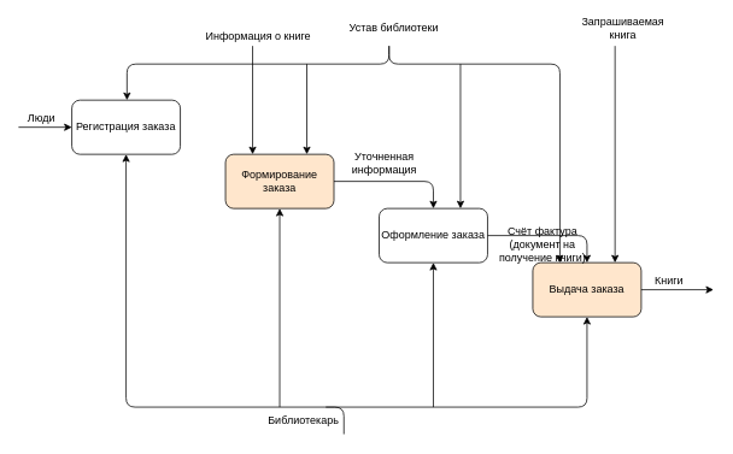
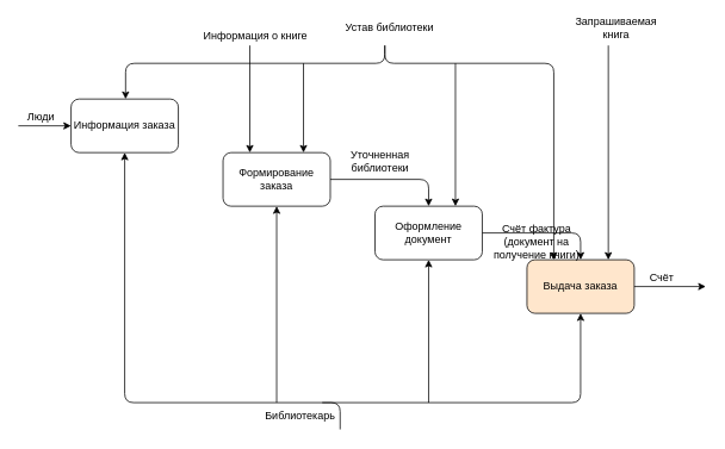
  <mxCell id="0" />
  <mxCell id="1" parent="0" />
- <mxCell id="2" value="Регистрация заказа" style="rounded=1;whiteSpace=wrap;html=1;" vertex="1" parent="1"><mxGeometry x="79" y="110" width="120" height="60" as="geometry" /></mxCell>
- <mxCell id="3" value="Формирование заказа" style="rounded=1;whiteSpace=wrap;html=1;fillColor=#ffe6cc;" vertex="1" parent="1"><mxGeometry x="249" y="170" width="120" height="60" as="geometry" /></mxCell>
- <mxCell id="4" value="Оформление заказа" style="rounded=1;whiteSpace=wrap;html=1;" vertex="1" parent="1"><mxGeometry x="419" y="230" width="120" height="60" as="geometry" /></mxCell>
+ <mxCell id="2" value="Информация заказа" style="rounded=1;whiteSpace=wrap;html=1;" vertex="1" parent="1"><mxGeometry x="79" y="110" width="120" height="60" as="geometry" /></mxCell>
+ <mxCell id="3" value="Формирование заказа" style="rounded=1;whiteSpace=wrap;html=1;" vertex="1" parent="1"><mxGeometry x="249" y="170" width="120" height="60" as="geometry" /></mxCell>
+ <mxCell id="4" value="Оформление документ" style="rounded=1;whiteSpace=wrap;html=1;" vertex="1" parent="1"><mxGeometry x="419" y="230" width="120" height="60" as="geometry" /></mxCell>
  <mxCell id="5" value="Выдача заказа" style="rounded=1;whiteSpace=wrap;html=1;fillColor=#ffe6cc;" vertex="1" parent="1"><mxGeometry x="589" y="290" width="120" height="60" as="geometry" /></mxCell>
  <mxCell id="6" value="" style="endArrow=classic;html=1;exitX=1;exitY=0.5;exitDx=0;exitDy=0;entryX=0.5;entryY=0;entryDx=0;entryDy=0;" edge="1" parent="1"><mxGeometry width="50" height="50" relative="1" as="geometry"><mxPoint x="369" y="200" as="sourcePoint" /><mxPoint x="479" y="230" as="targetPoint" /><Array as="points"><mxPoint x="479" y="200" /></Array></mxGeometry></mxCell>
  <mxCell id="7" value="" style="endArrow=classic;html=1;exitX=1;exitY=0.5;exitDx=0;exitDy=0;entryX=0.5;entryY=0;entryDx=0;entryDy=0;" edge="1" parent="1"><mxGeometry width="50" height="50" relative="1" as="geometry"><mxPoint x="539" y="260" as="sourcePoint" /><mxPoint x="649" y="290" as="targetPoint" /><Array as="points"><mxPoint x="649" y="260" /></Array></mxGeometry></mxCell>
  <mxCell id="8" value="" style="endArrow=classic;html=1;entryX=0;entryY=0.5;entryDx=0;entryDy=0;" edge="1" parent="1" target="2"><mxGeometry width="50" height="50" relative="1" as="geometry"><mxPoint x="20" y="140" as="sourcePoint" /><mxPoint x="400" y="200" as="targetPoint" /></mxGeometry></mxCell>
  <mxCell id="9" value="Люди" style="text;html=1;align=center;verticalAlign=middle;resizable=0;points=[];autosize=1;" vertex="1" parent="1"><mxGeometry x="20" y="120" width="50" height="20" as="geometry" /></mxCell>
  <mxCell id="10" value="" style="endArrow=classic;html=1;entryX=0.5;entryY=1;entryDx=0;entryDy=0;" edge="1" parent="1" target="2"><mxGeometry width="50" height="50" relative="1" as="geometry"><mxPoint x="380" y="480" as="sourcePoint" /><mxPoint x="190" y="220" as="targetPoint" /><Array as="points"><mxPoint x="380" y="450" /><mxPoint x="139" y="450" /></Array></mxGeometry></mxCell>
  <mxCell id="11" value="" style="endArrow=classic;html=1;entryX=0.5;entryY=1;entryDx=0;entryDy=0;" edge="1" parent="1" target="5"><mxGeometry width="50" height="50" relative="1" as="geometry"><mxPoint x="360" y="450" as="sourcePoint" /><mxPoint x="640" y="400" as="targetPoint" /><Array as="points"><mxPoint x="649" y="450" /></Array></mxGeometry></mxCell>
  <mxCell id="12" value="" style="endArrow=classic;html=1;entryX=0.5;entryY=1;entryDx=0;entryDy=0;" edge="1" parent="1" target="3"><mxGeometry width="50" height="50" relative="1" as="geometry"><mxPoint x="309" y="450" as="sourcePoint" /><mxPoint x="400" y="430" as="targetPoint" /></mxGeometry></mxCell>
  <mxCell id="13" value="" style="endArrow=classic;html=1;entryX=0.5;entryY=1;entryDx=0;entryDy=0;" edge="1" parent="1" target="4"><mxGeometry width="50" height="50" relative="1" as="geometry"><mxPoint x="479" y="450" as="sourcePoint" /><mxPoint x="400" y="430" as="targetPoint" /></mxGeometry></mxCell>
  <mxCell id="14" value="Библиотекарь&lt;br&gt;" style="text;html=1;align=center;verticalAlign=middle;resizable=0;points=[];autosize=1;" vertex="1" parent="1"><mxGeometry x="290" y="455" width="90" height="20" as="geometry" /></mxCell>
  <mxCell id="15" value="Счёт фактура (документ на получение книги)" style="text;html=1;strokeColor=none;fillColor=none;align=center;verticalAlign=middle;whiteSpace=wrap;rounded=0;" vertex="1" parent="1"><mxGeometry x="550" y="260" width="100" height="20" as="geometry" /></mxCell>
- <mxCell id="16" value="Уточненная информация" style="text;html=1;strokeColor=none;fillColor=none;align=center;verticalAlign=middle;whiteSpace=wrap;rounded=0;" vertex="1" parent="1"><mxGeometry x="380" y="170" width="90" height="20" as="geometry" /></mxCell>
+ <mxCell id="16" value="Уточненная библиотеки" style="text;html=1;strokeColor=none;fillColor=none;align=center;verticalAlign=middle;whiteSpace=wrap;rounded=0;" vertex="1" parent="1"><mxGeometry x="380" y="170" width="90" height="20" as="geometry" /></mxCell>
  <mxCell id="17" value="" style="endArrow=classic;html=1;" edge="1" parent="1"><mxGeometry width="50" height="50" relative="1" as="geometry"><mxPoint x="709" y="320" as="sourcePoint" /><mxPoint x="789" y="320" as="targetPoint" /></mxGeometry></mxCell>
- <mxCell id="18" value="Книги" style="text;html=1;strokeColor=none;fillColor=none;align=center;verticalAlign=middle;whiteSpace=wrap;rounded=0;" vertex="1" parent="1"><mxGeometry x="720" y="300" width="40" height="20" as="geometry" /></mxCell>
+ <mxCell id="18" value="Счёт" style="text;html=1;strokeColor=none;fillColor=none;align=center;verticalAlign=middle;whiteSpace=wrap;rounded=0;" vertex="1" parent="1"><mxGeometry x="720" y="300" width="40" height="20" as="geometry" /></mxCell>
  <mxCell id="19" value="" style="endArrow=classic;html=1;entryX=0.25;entryY=0;entryDx=0;entryDy=0;" edge="1" parent="1" target="3"><mxGeometry width="50" height="50" relative="1" as="geometry"><mxPoint x="279" y="50" as="sourcePoint" /><mxPoint x="400" y="220" as="targetPoint" /></mxGeometry></mxCell>
  <mxCell id="20" value="" style="endArrow=classic;html=1;entryX=0.25;entryY=0;entryDx=0;entryDy=0;" edge="1" parent="1"><mxGeometry width="50" height="50" relative="1" as="geometry"><mxPoint x="680" y="50" as="sourcePoint" /><mxPoint x="680" y="290" as="targetPoint" /></mxGeometry></mxCell>
  <mxCell id="21" value="Запрашиваемая книга" style="text;html=1;strokeColor=none;fillColor=none;align=center;verticalAlign=middle;whiteSpace=wrap;rounded=0;" vertex="1" parent="1"><mxGeometry x="669" y="20" width="40" height="20" as="geometry" /></mxCell>
  <mxCell id="22" value="Информация о книге" style="text;html=1;align=center;verticalAlign=middle;resizable=0;points=[];autosize=1;" vertex="1" parent="1"><mxGeometry x="220" y="30" width="130" height="20" as="geometry" /></mxCell>
  <mxCell id="23" value="" style="endArrow=classic;html=1;" edge="1" parent="1"><mxGeometry width="50" height="50" relative="1" as="geometry"><mxPoint x="430" y="50" as="sourcePoint" /><mxPoint x="140" y="110" as="targetPoint" /><Array as="points"><mxPoint x="430" y="70" /><mxPoint x="140" y="70" /></Array></mxGeometry></mxCell>
  <mxCell id="24" value="" style="endArrow=classic;html=1;entryX=0.25;entryY=0;entryDx=0;entryDy=0;" edge="1" parent="1" target="5"><mxGeometry width="50" height="50" relative="1" as="geometry"><mxPoint x="430" y="50" as="sourcePoint" /><mxPoint x="400" y="220" as="targetPoint" /><Array as="points"><mxPoint x="430" y="70" /><mxPoint x="619" y="70" /></Array></mxGeometry></mxCell>
  <mxCell id="25" value="Устав библиотеки" style="text;html=1;align=center;verticalAlign=middle;resizable=0;points=[];autosize=1;" vertex="1" parent="1"><mxGeometry x="380" y="20" width="110" height="20" as="geometry" /></mxCell>
  <mxCell id="26" value="" style="endArrow=classic;html=1;entryX=0.75;entryY=0;entryDx=0;entryDy=0;" edge="1" parent="1" target="3"><mxGeometry width="50" height="50" relative="1" as="geometry"><mxPoint x="339" y="70" as="sourcePoint" /><mxPoint x="480" y="220" as="targetPoint" /></mxGeometry></mxCell>
  <mxCell id="27" value="" style="endArrow=classic;html=1;entryX=0.75;entryY=0;entryDx=0;entryDy=0;" edge="1" parent="1" target="4"><mxGeometry width="50" height="50" relative="1" as="geometry"><mxPoint x="509" y="70" as="sourcePoint" /><mxPoint x="480" y="220" as="targetPoint" /></mxGeometry></mxCell>
